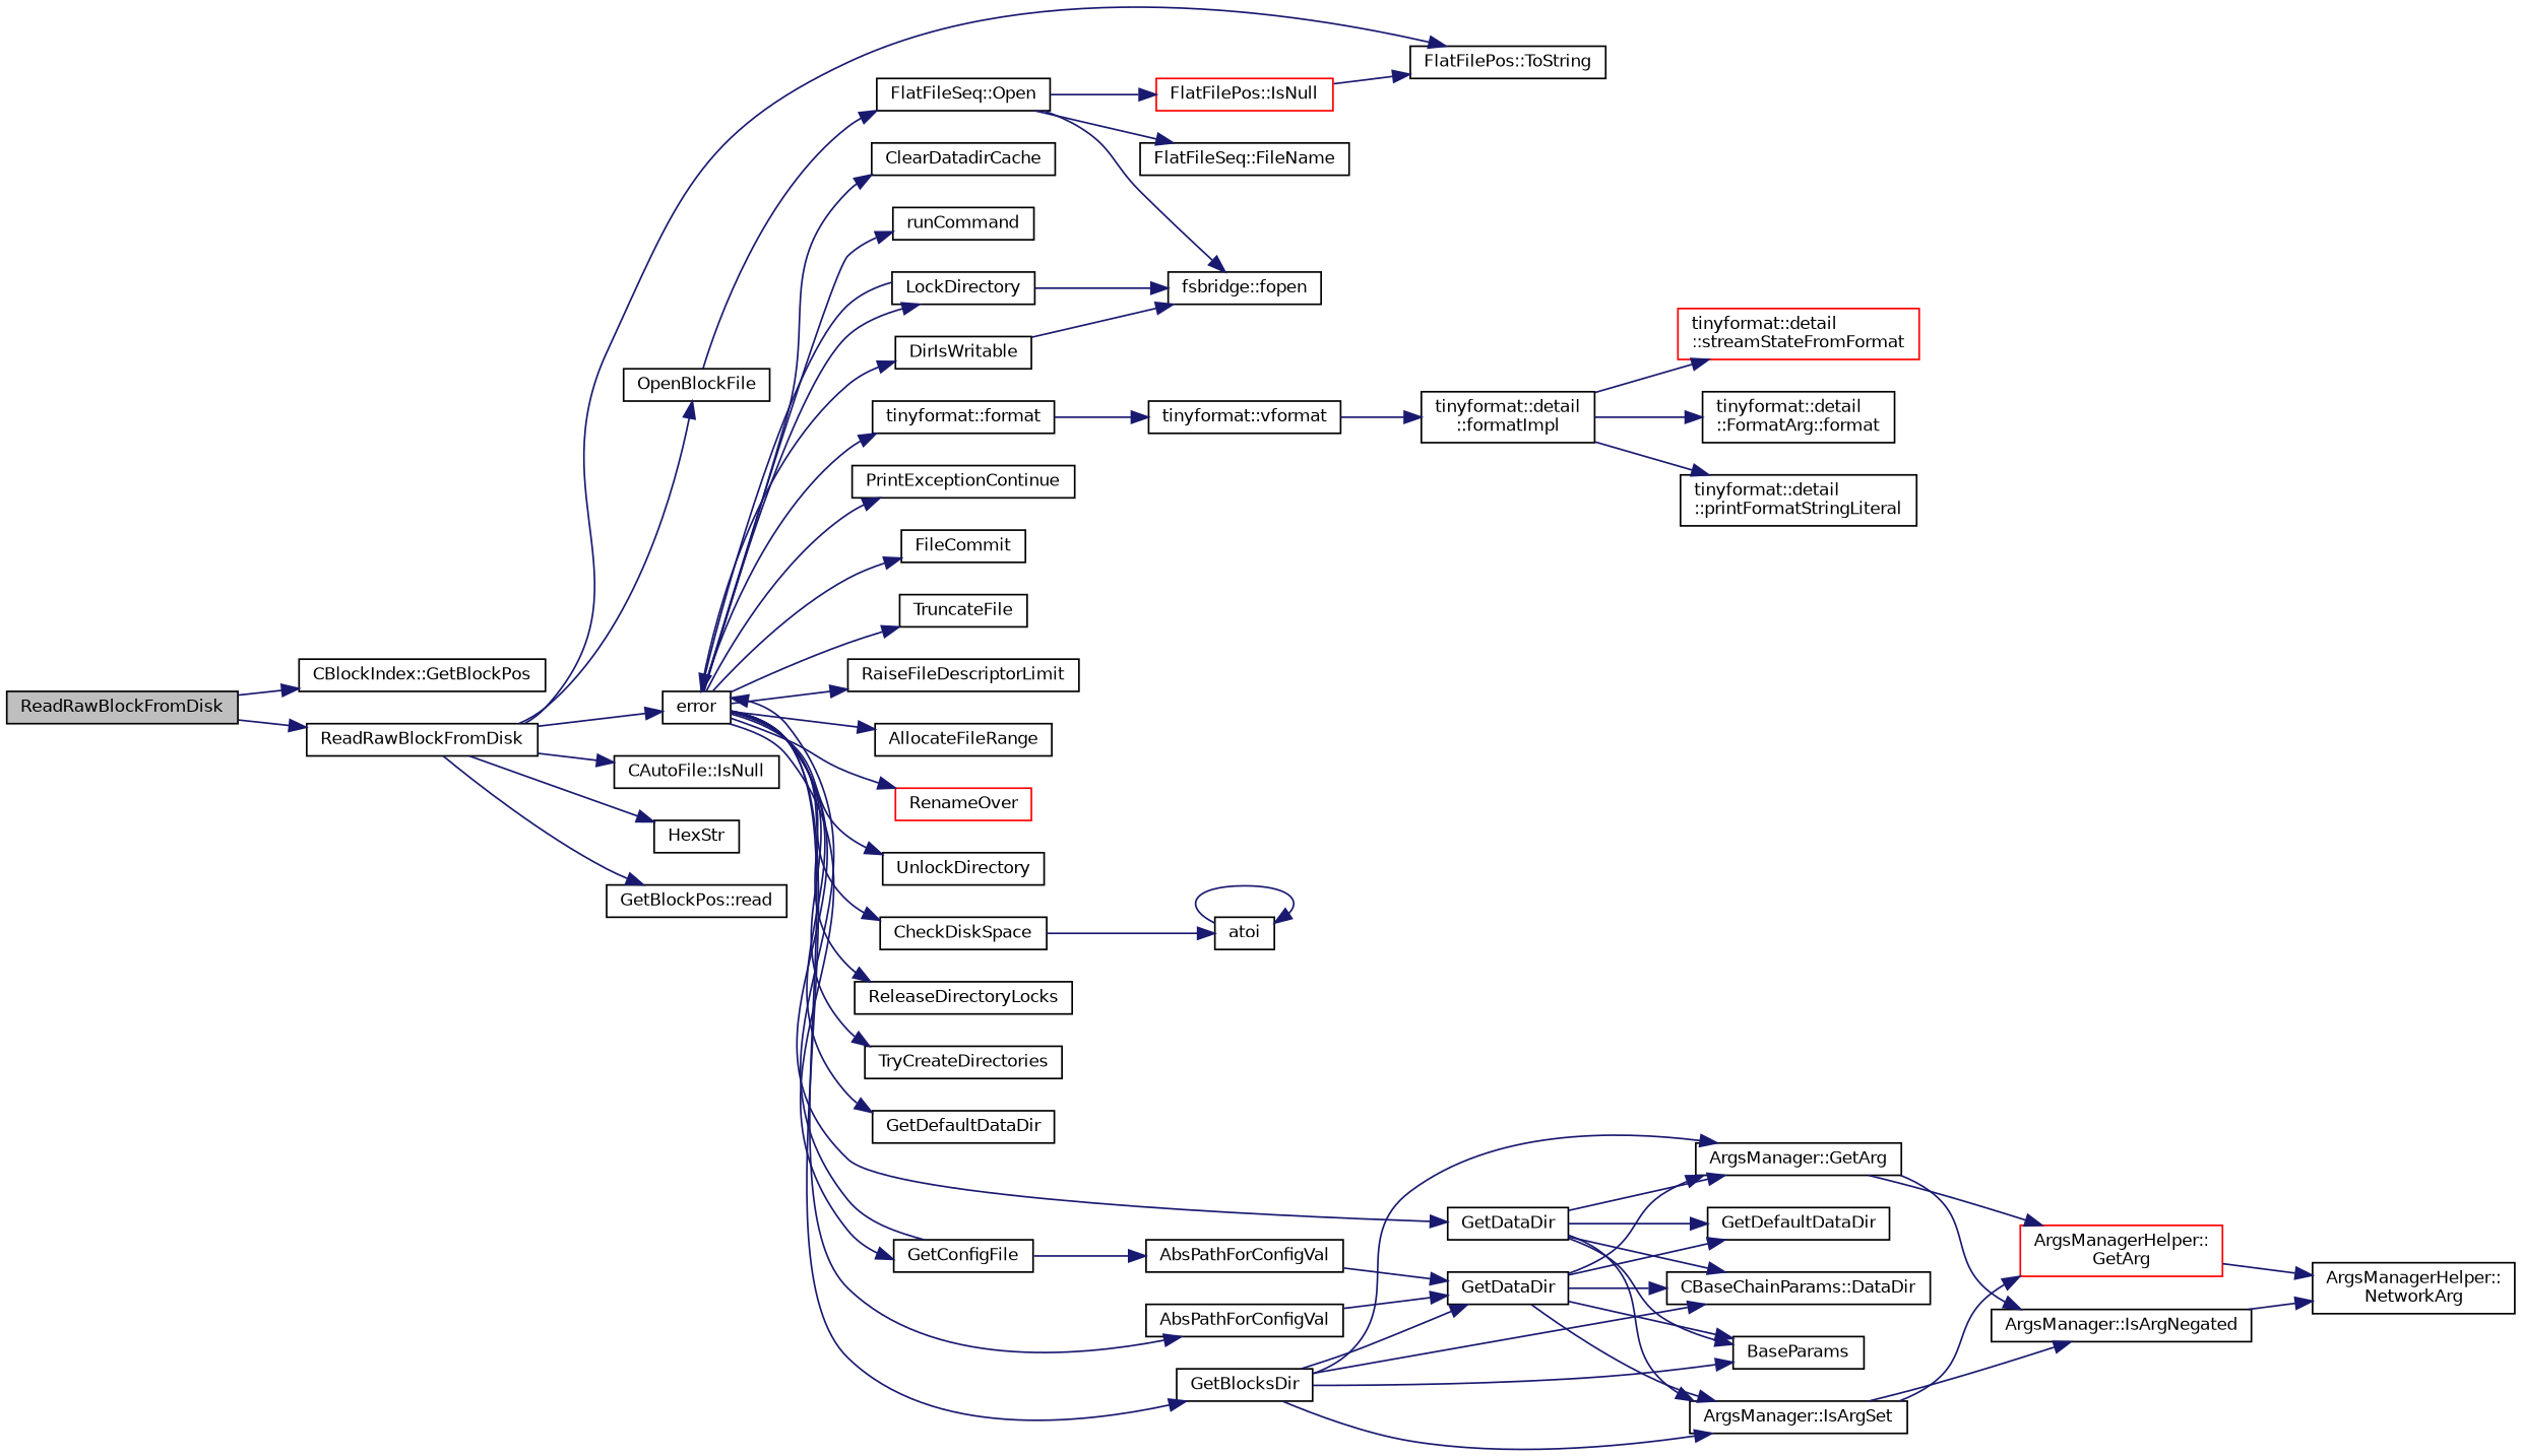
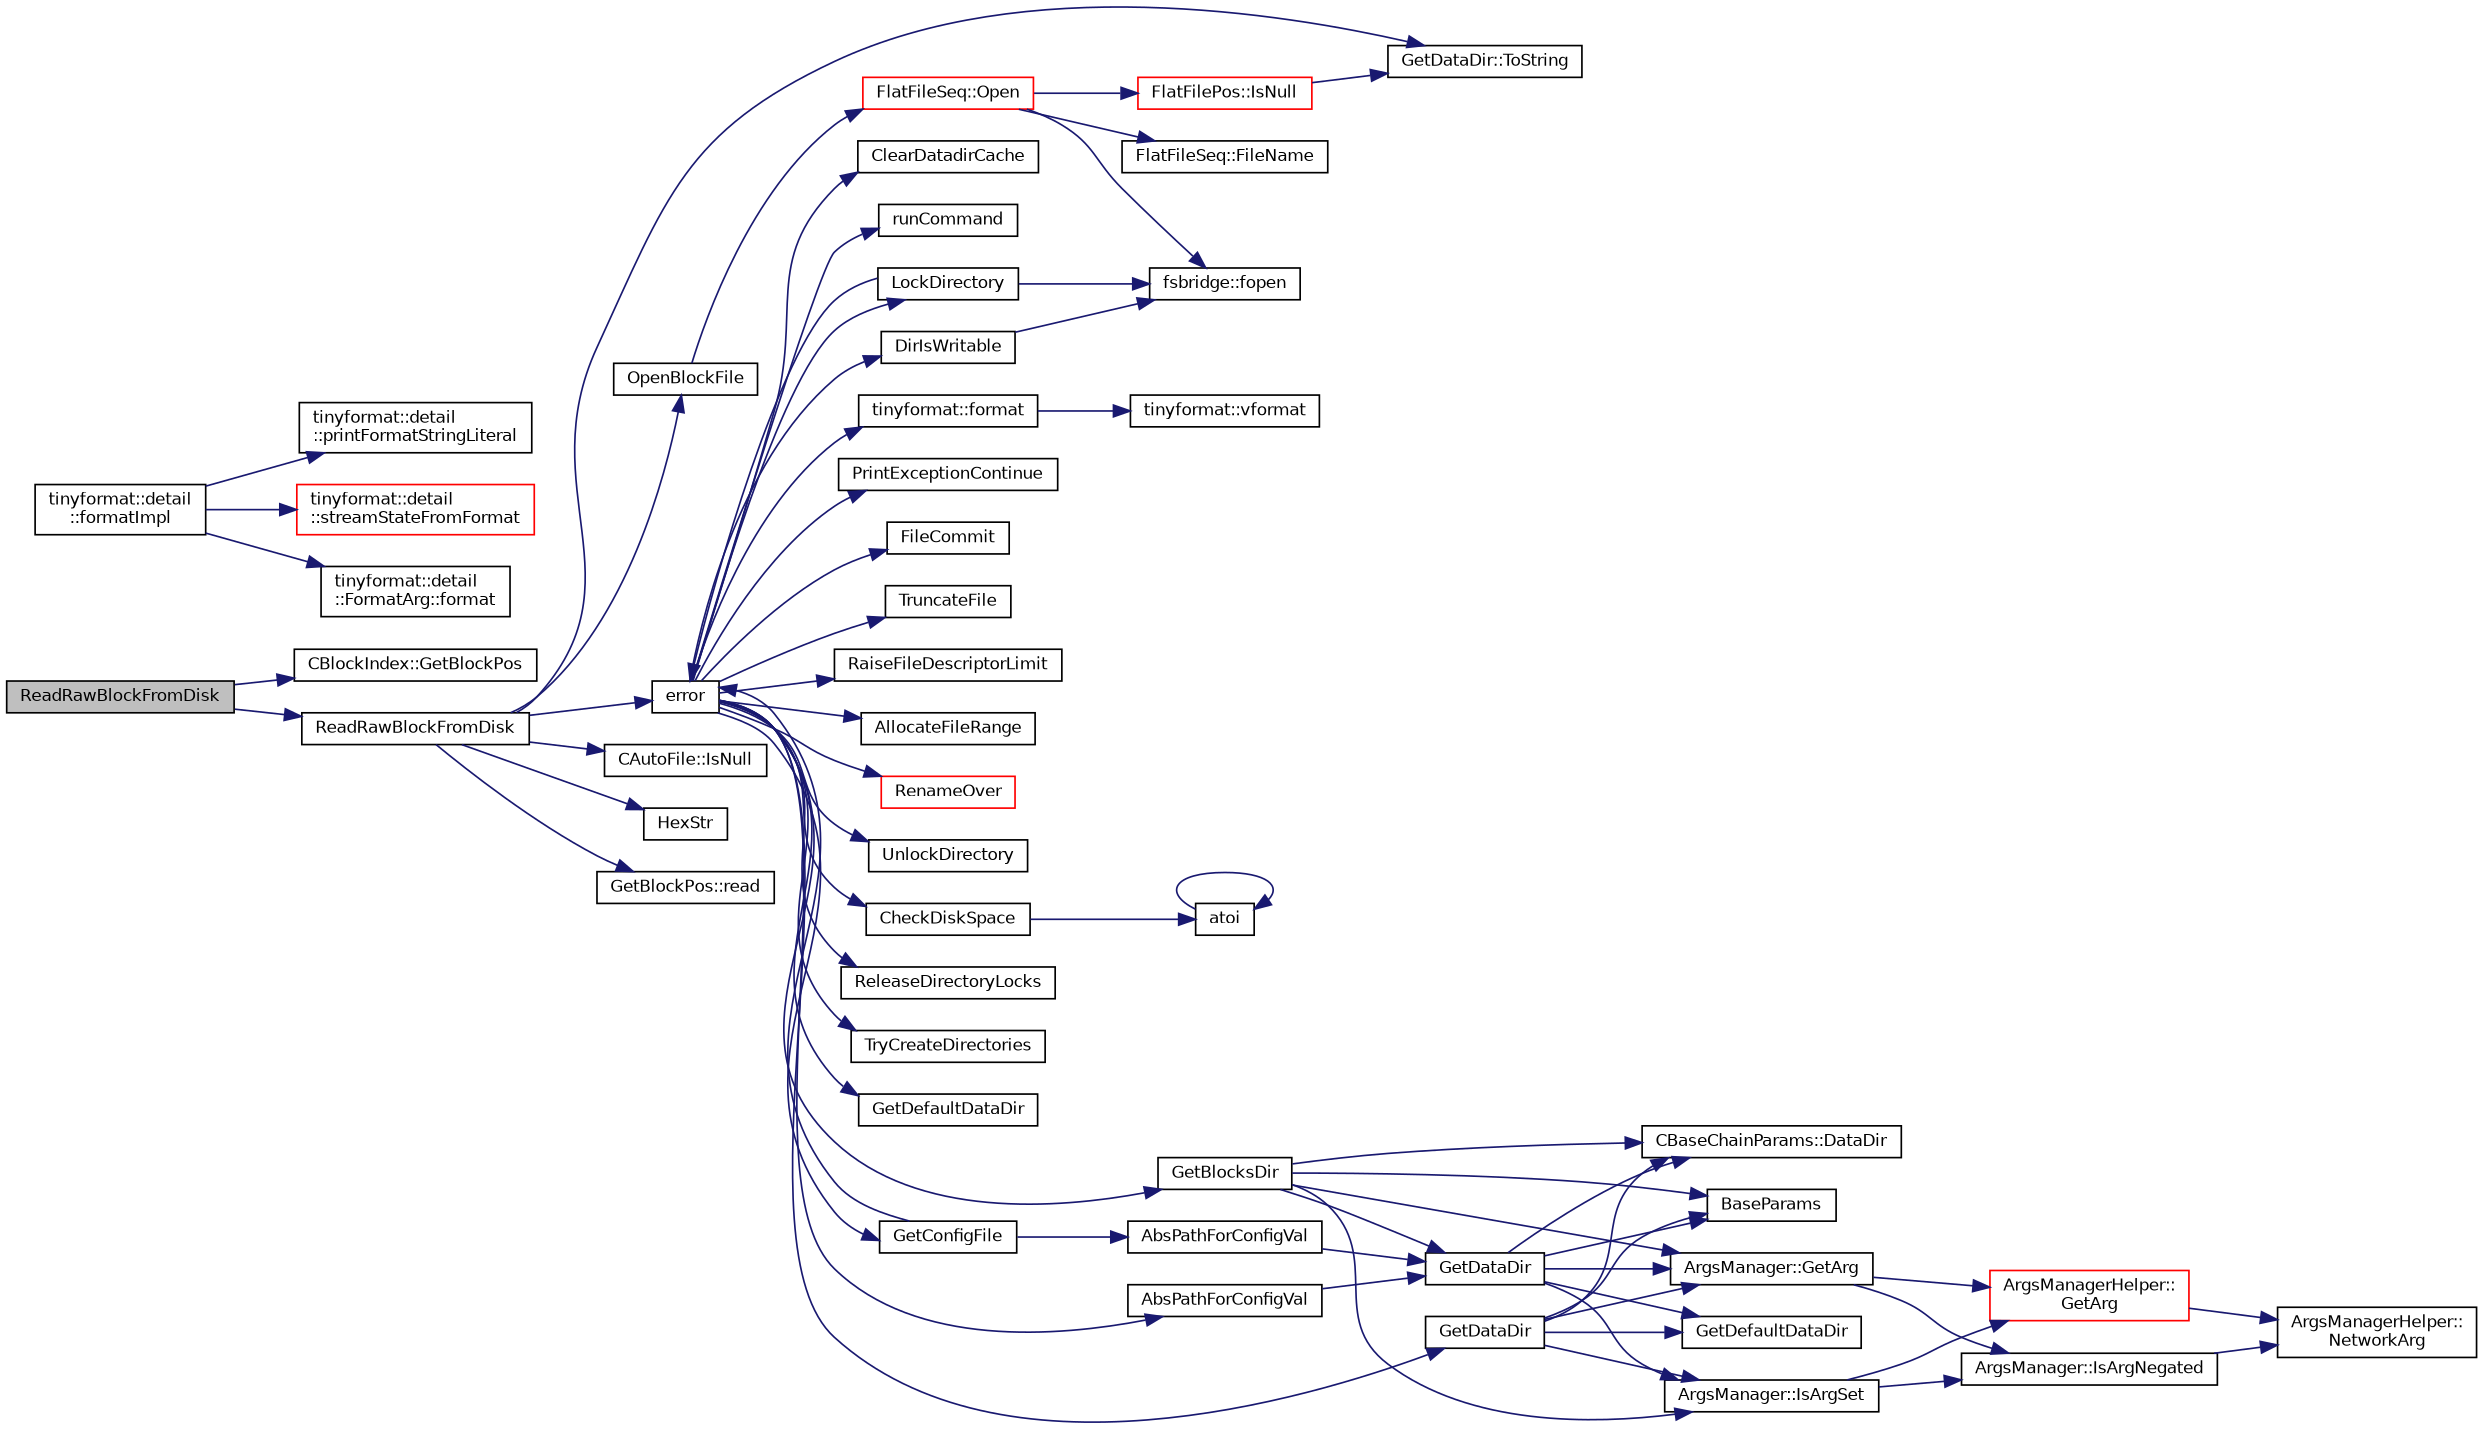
  digraph {
    rankdir=LR
    node [color=black fillcolor=white fontname=Helvetica fontsize=10 shape=record style=filled]
    edge [color=midnightblue fontname=Helvetica fontsize=10 labelfontname=Helvetica labelfontsize=10 style=solid]
    n1 [fillcolor=grey75 fontcolor=black height=0.2 label=ReadRawBlockFromDisk width=0.4]
    n2 [height=0.2 label="CBlockIndex::GetBlockPos" width=0.4]
    n3 [height=0.2 label=ReadRawBlockFromDisk width=0.4]
    n4 [height=0.2 label=OpenBlockFile width=0.4]
-   n5 [height=0.2 label="FlatFilePos::ToString" width=0.4]
+   n5 [height=0.2 label="GetDataDir::ToString" width=0.4]
    n6 [height=0.2 label="CAutoFile::IsNull" width=0.4]
    n7 [height=0.2 label=error width=0.4]
    n8 [height=0.2 label=HexStr width=0.4]
    n9 [height=0.2 label="GetBlockPos::read" width=0.4]
-   n10 [height=0.2 label="FlatFileSeq::Open" width=0.4]
+   n10 [color=red height=0.2 label="FlatFileSeq::Open" width=0.4]
    n11 [height=0.2 label="tinyformat::format" width=0.4]
    n12 [height=0.2 label=PrintExceptionContinue width=0.4]
    n13 [height=0.2 label=FileCommit width=0.4]
    n14 [height=0.2 label=TruncateFile width=0.4]
    n15 [height=0.2 label=RaiseFileDescriptorLimit width=0.4]
    n16 [height=0.2 label=AllocateFileRange width=0.4]
    n17 [color=red height=0.2 label=RenameOver width=0.4]
    n18 [height=0.2 label=LockDirectory width=0.4]
    n19 [height=0.2 label=UnlockDirectory width=0.4]
    n20 [height=0.2 label=DirIsWritable width=0.4]
    n21 [height=0.2 label=CheckDiskSpace width=0.4]
    n22 [height=0.2 label=ReleaseDirectoryLocks width=0.4]
    n23 [height=0.2 label=TryCreateDirectories width=0.4]
    n24 [height=0.2 label=GetDefaultDataDir width=0.4]
    n25 [height=0.2 label=GetBlocksDir width=0.4]
    n26 [height=0.2 label=GetDataDir width=0.4]
    n27 [height=0.2 label=ClearDatadirCache width=0.4]
    n28 [height=0.2 label=GetConfigFile width=0.4]
    n29 [height=0.2 label=runCommand width=0.4]
    n30 [height=0.2 label=AbsPathForConfigVal width=0.4]
    n31 [color=red height=0.2 label="FlatFilePos::IsNull" width=0.4]
    n32 [height=0.2 label="FlatFileSeq::FileName" width=0.4]
    n33 [height=0.2 label="fsbridge::fopen" width=0.4]
    n34 [height=0.2 label="tinyformat::vformat" width=0.4]
    n35 [height=0.2 label=atoi width=0.4]
    n36 [height=0.2 label="ArgsManager::IsArgSet" width=0.4]
    n37 [height=0.2 label="ArgsManager::GetArg" width=0.4]
    n38 [height=0.2 label=GetDataDir width=0.4]
    n39 [height=0.2 label=BaseParams width=0.4]
    n40 [height=0.2 label="CBaseChainParams::DataDir" width=0.4]
    n41 [height=0.2 label=GetDefaultDataDir width=0.4]
    n42 [height=0.2 label=AbsPathForConfigVal width=0.4]
    n43 [height=0.2 label="tinyformat::detail\l::formatImpl" width=0.4]
    n44 [height=0.2 label="tinyformat::detail\l::printFormatStringLiteral" width=0.4]
    n45 [color=red height=0.2 label="tinyformat::detail\l::streamStateFromFormat" width=0.4]
    n46 [height=0.2 label="tinyformat::detail\l::FormatArg::format" width=0.4]
    n47 [height=0.2 label="ArgsManager::IsArgNegated" width=0.4]
    n48 [color=red height=0.2 label="ArgsManagerHelper::\lGetArg" width=0.4]
    n49 [height=0.2 label="ArgsManagerHelper::\lNetworkArg" width=0.4]
    n1 -> n2
    n1 -> n3
    n3 -> n4
    n3 -> n5
    n3 -> n6
    n3 -> n7
    n3 -> n8
    n3 -> n9
    n4 -> n10
    n7 -> n11
    n7 -> n12
    n7 -> n13
    n7 -> n14
    n7 -> n15
    n7 -> n16
    n7 -> n17
    n7 -> n18
    n7 -> n19
    n7 -> n20
    n7 -> n21
    n7 -> n22
    n7 -> n23
    n7 -> n24
    n7 -> n25
    n7 -> n26
    n7 -> n27
    n7 -> n28
    n7 -> n29
    n7 -> n30
    n10 -> n31
    n10 -> n32
    n10 -> n33
    n11 -> n34
    n18 -> n7
    n18 -> n33
    n20 -> n33
    n21 -> n35
    n25 -> n36
    n25 -> n37
    n25 -> n38
    n25 -> n39
    n25 -> n40
    n26 -> n36
    n26 -> n37
    n26 -> n39
    n26 -> n40
    n26 -> n41
    n28 -> n7
    n28 -> n42
    n30 -> n38
    n31 -> n5
-   n34 -> n43
    n35 -> n35
    n36 -> n47
    n36 -> n48
    n37 -> n47
    n37 -> n48
    n38 -> n36
    n38 -> n37
    n38 -> n39
    n38 -> n40
    n38 -> n41
    n42 -> n38
    n43 -> n44
    n43 -> n45
    n43 -> n46
    n47 -> n49
    n48 -> n49
  }
